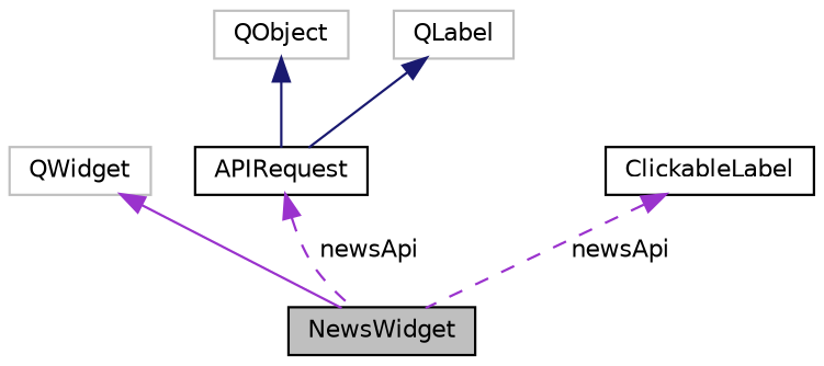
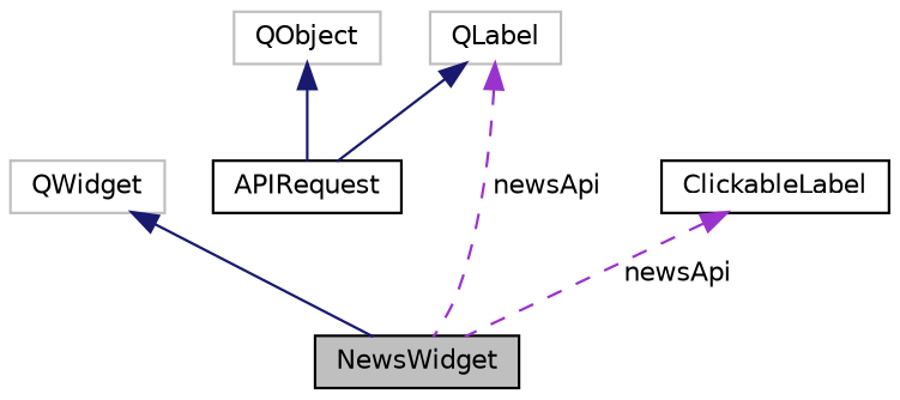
  digraph {
    node [color=black fillcolor=white fontname=Helvetica fontsize=10 shape=record style=filled]
    edge [color=midnightblue dir=back fontname=Helvetica fontsize=10 labelfontname=Helvetica labelfontsize=10 style=solid]
    n1 [fillcolor=grey75 fontcolor=black height=0.2 label=NewsWidget width=0.4]
    n2 [color=grey75 height=0.2 label=QWidget width=0.4]
    n3 [height=0.2 label=APIRequest width=0.4]
    n4 [color=grey75 height=0.2 label=QObject width=0.4]
    n5 [height=0.2 label=ClickableLabel width=0.4]
    n6 [color=grey75 height=0.2 label=QLabel width=0.4]
-   n2 -> n1 [color=darkorchid3]
-   n3 -> n1 [color=darkorchid3 label=" newsApi" style=dashed]
+   n2 -> n1
+   n6 -> n1 [color=darkorchid3 label=" newsApi" style=dashed]
    n4 -> n3
    n5 -> n1 [color=darkorchid3 label=" newsApi" style=dashed]
    n6 -> n3
  }
